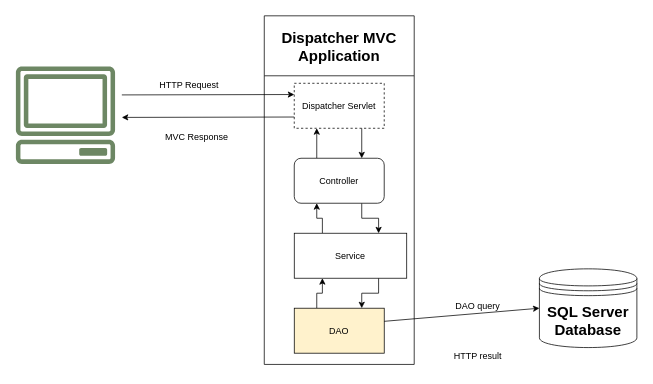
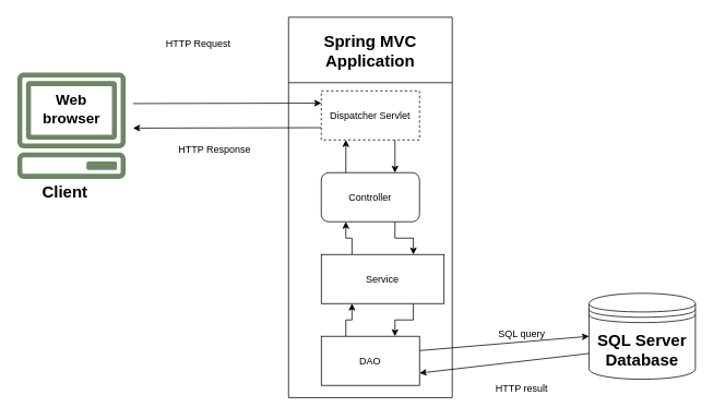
  <mxCell id="0" />
  <mxCell id="1" parent="0" />
  <mxCell id="2" value="" style="sketch=0;outlineConnect=0;fillColor=#6d8764;strokeColor=#3A5431;dashed=0;verticalLabelPosition=bottom;verticalAlign=top;align=center;html=1;fontSize=12;fontStyle=0;aspect=fixed;pointerEvents=1;shape=mxgraph.aws4.client;fontColor=#ffffff;" vertex="1" parent="1"><mxGeometry x="20.13" y="88" width="133.42" height="130" as="geometry" /></mxCell>
- <mxCell id="5" value="&lt;font style=&quot;font-size: 20px;&quot;&gt;Dispatcher MVC Application&lt;/font&gt;" style="swimlane;whiteSpace=wrap;html=1;startSize=80;" vertex="1" parent="1"><mxGeometry x="352" y="20.5" width="200" height="465" as="geometry" /></mxCell>
+ <mxCell id="3" value="&lt;font style=&quot;font-size: 20px;&quot;&gt;&lt;b&gt;Client&lt;/b&gt;&lt;/font&gt;" style="text;html=1;align=center;verticalAlign=middle;whiteSpace=wrap;rounded=0;" vertex="1" parent="1"><mxGeometry x="48.72" y="218" width="60" height="30" as="geometry" /></mxCell>
+ <mxCell id="4" value="&lt;font style=&quot;font-size: 18px;&quot;&gt;&lt;b&gt;Web browser&lt;/b&gt;&lt;/font&gt;" style="text;html=1;align=center;verticalAlign=middle;whiteSpace=wrap;rounded=0;" vertex="1" parent="1"><mxGeometry x="48.72" y="118" width="76.25" height="30" as="geometry" /></mxCell>
+ <mxCell id="5" value="&lt;font style=&quot;font-size: 20px;&quot;&gt;Spring MVC Application&lt;/font&gt;" style="swimlane;whiteSpace=wrap;html=1;startSize=80;" vertex="1" parent="1"><mxGeometry x="352" y="20.5" width="200" height="465" as="geometry" /></mxCell>
  <mxCell id="6" value="Dispatcher Servlet" style="rounded=0;whiteSpace=wrap;html=1;dashed=1;" vertex="1" parent="5"><mxGeometry x="40" y="90" width="120" height="60" as="geometry" /></mxCell>
  <mxCell id="7" style="edgeStyle=orthogonalEdgeStyle;rounded=0;orthogonalLoop=1;jettySize=auto;html=1;exitX=0.25;exitY=0;exitDx=0;exitDy=0;entryX=0.25;entryY=1;entryDx=0;entryDy=0;" edge="1" parent="5" source="9" target="6"><mxGeometry relative="1" as="geometry" /></mxCell>
  <mxCell id="8" style="edgeStyle=orthogonalEdgeStyle;rounded=0;orthogonalLoop=1;jettySize=auto;html=1;exitX=0.75;exitY=1;exitDx=0;exitDy=0;entryX=0.75;entryY=0;entryDx=0;entryDy=0;" edge="1" parent="5" source="9" target="12"><mxGeometry relative="1" as="geometry" /></mxCell>
  <mxCell id="9" value="Controller" style="whiteSpace=wrap;html=1;rounded=1;" vertex="1" parent="5"><mxGeometry x="40" y="190" width="120" height="60" as="geometry" /></mxCell>
  <mxCell id="10" style="edgeStyle=orthogonalEdgeStyle;rounded=0;orthogonalLoop=1;jettySize=auto;html=1;exitX=0.25;exitY=0;exitDx=0;exitDy=0;entryX=0.25;entryY=1;entryDx=0;entryDy=0;" edge="1" parent="5" source="12" target="9"><mxGeometry relative="1" as="geometry" /></mxCell>
  <mxCell id="11" style="edgeStyle=orthogonalEdgeStyle;rounded=0;orthogonalLoop=1;jettySize=auto;html=1;exitX=0.75;exitY=1;exitDx=0;exitDy=0;entryX=0.75;entryY=0;entryDx=0;entryDy=0;" edge="1" parent="5" source="12" target="14"><mxGeometry relative="1" as="geometry" /></mxCell>
  <mxCell id="12" value="Service" style="rounded=0;whiteSpace=wrap;html=1;" vertex="1" parent="5"><mxGeometry x="40" y="290" width="150" height="60" as="geometry" /></mxCell>
  <mxCell id="13" style="edgeStyle=orthogonalEdgeStyle;rounded=0;orthogonalLoop=1;jettySize=auto;html=1;exitX=0.25;exitY=0;exitDx=0;exitDy=0;entryX=0.25;entryY=1;entryDx=0;entryDy=0;" edge="1" parent="5" source="14" target="12"><mxGeometry relative="1" as="geometry" /></mxCell>
- <mxCell id="14" value="DAO" style="rounded=0;whiteSpace=wrap;html=1;fillColor=#fff2cc;" vertex="1" parent="5"><mxGeometry x="40" y="390" width="120" height="60" as="geometry" /></mxCell>
+ <mxCell id="14" value="DAO" style="rounded=0;whiteSpace=wrap;html=1;" vertex="1" parent="5"><mxGeometry x="40" y="390" width="120" height="60" as="geometry" /></mxCell>
  <mxCell id="15" value="" style="endArrow=classic;html=1;rounded=0;entryX=0.75;entryY=0;entryDx=0;entryDy=0;exitX=0.75;exitY=1;exitDx=0;exitDy=0;" edge="1" parent="5" source="6" target="9"><mxGeometry width="50" height="50" relative="1" as="geometry"><mxPoint x="130" y="147.5" as="sourcePoint" /><mxPoint x="160" y="187.5" as="targetPoint" /></mxGeometry></mxCell>
  <mxCell id="16" value="&lt;b&gt;&lt;font style=&quot;font-size: 20px;&quot;&gt;SQL Server Database&lt;/font&gt;&lt;/b&gt;" style="shape=datastore;whiteSpace=wrap;html=1;" vertex="1" parent="1"><mxGeometry x="719" y="358" width="130" height="105" as="geometry" /></mxCell>
  <mxCell id="17" value="" style="endArrow=classic;html=1;rounded=0;entryX=0;entryY=0.25;entryDx=0;entryDy=0;" edge="1" parent="1" target="6"><mxGeometry width="50" height="50" relative="1" as="geometry"><mxPoint x="162" y="126" as="sourcePoint" /><mxPoint x="347" y="128" as="targetPoint" /></mxGeometry></mxCell>
  <mxCell id="18" value="" style="endArrow=none;html=1;rounded=0;startArrow=classic;startFill=1;endFill=0;entryX=0;entryY=0.75;entryDx=0;entryDy=0;" edge="1" parent="1" target="6"><mxGeometry width="50" height="50" relative="1" as="geometry"><mxPoint x="162" y="156" as="sourcePoint" /><mxPoint x="347" y="168" as="targetPoint" /></mxGeometry></mxCell>
- <mxCell id="19" value="MVC Response" style="text;html=1;align=center;verticalAlign=middle;whiteSpace=wrap;rounded=0;" vertex="1" parent="1"><mxGeometry x="212" y="168" width="100" height="30" as="geometry" /></mxCell>
- <mxCell id="20" value="HTTP Request" style="text;html=1;align=center;verticalAlign=middle;whiteSpace=wrap;rounded=0;" vertex="1" parent="1"><mxGeometry x="192" y="98" width="120" height="30" as="geometry" /></mxCell>
+ <mxCell id="19" value="HTTP Response" style="text;html=1;align=center;verticalAlign=middle;whiteSpace=wrap;rounded=0;" vertex="1" parent="1"><mxGeometry x="212" y="168" width="100" height="30" as="geometry" /></mxCell>
+ <mxCell id="20" value="HTTP Request" style="text;html=1;align=center;verticalAlign=middle;whiteSpace=wrap;rounded=0;" vertex="1" parent="1"><mxGeometry x="182" y="38" width="120" height="30" as="geometry" /></mxCell>
+ <mxCell id="21" value="" style="endArrow=none;html=1;rounded=0;exitX=1;exitY=0.75;exitDx=0;exitDy=0;entryX=0;entryY=0.7;entryDx=0;entryDy=0;startArrow=classic;startFill=1;endFill=0;" edge="1" parent="1" source="14" target="16"><mxGeometry width="50" height="50" relative="1" as="geometry"><mxPoint x="462" y="258" as="sourcePoint" /><mxPoint x="512" as="targetPoint" y="208" /></mxGeometry></mxCell>
  <mxCell id="22" value="" style="endArrow=classic;html=1;rounded=0;entryX=0;entryY=0.5;entryDx=0;entryDy=0;endFill=1;startArrow=none;startFill=0;" edge="1" parent="1" target="16"><mxGeometry width="50" height="50" relative="1" as="geometry"><mxPoint x="512" y="428" as="sourcePoint" /><mxPoint x="762" y="268" as="targetPoint" /></mxGeometry></mxCell>
- <mxCell id="23" value="DAO query" style="text;html=1;align=center;verticalAlign=middle;whiteSpace=wrap;rounded=0;" vertex="1" parent="1"><mxGeometry x="586" y="393" width="102" height="30" as="geometry" /></mxCell>
+ <mxCell id="23" value="SQL query" style="text;html=1;align=center;verticalAlign=middle;whiteSpace=wrap;rounded=0;" vertex="1" parent="1"><mxGeometry x="586" y="393" width="102" height="30" as="geometry" /></mxCell>
  <mxCell id="24" value="HTTP result" style="text;html=1;align=center;verticalAlign=middle;whiteSpace=wrap;rounded=0;" vertex="1" parent="1"><mxGeometry x="586" y="460" width="102" height="30" as="geometry" /></mxCell>
